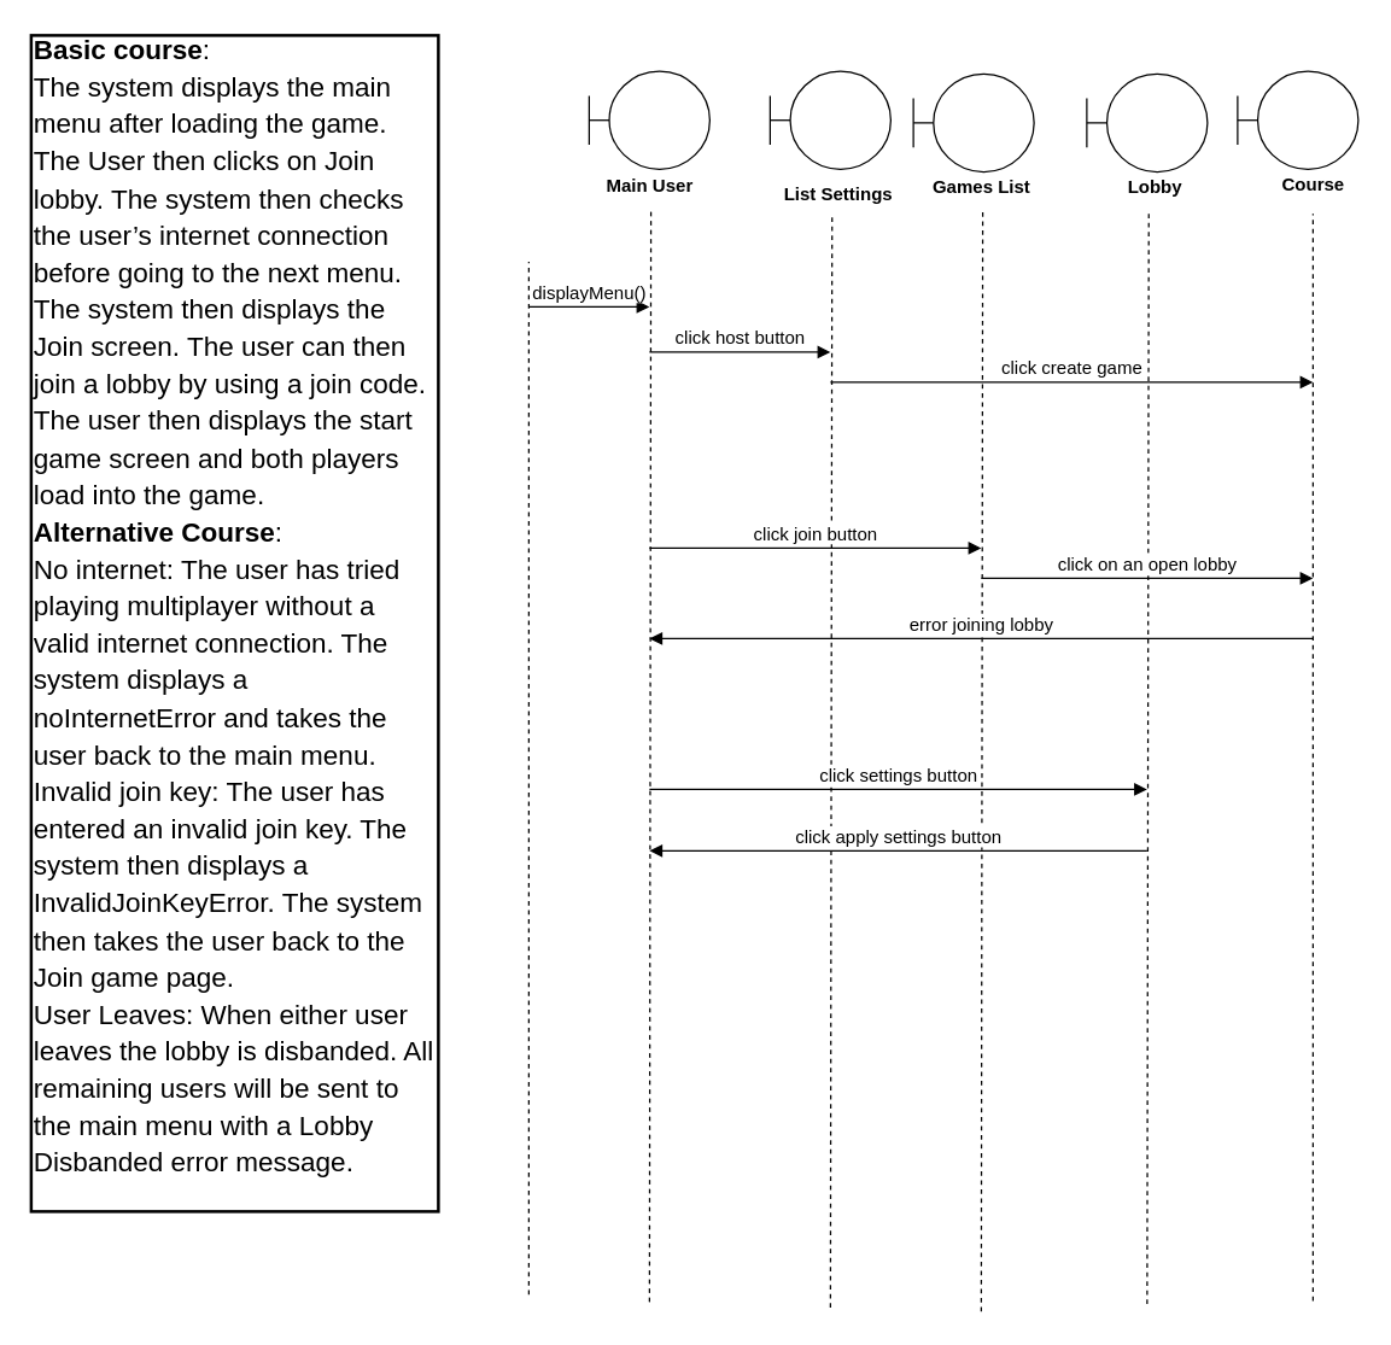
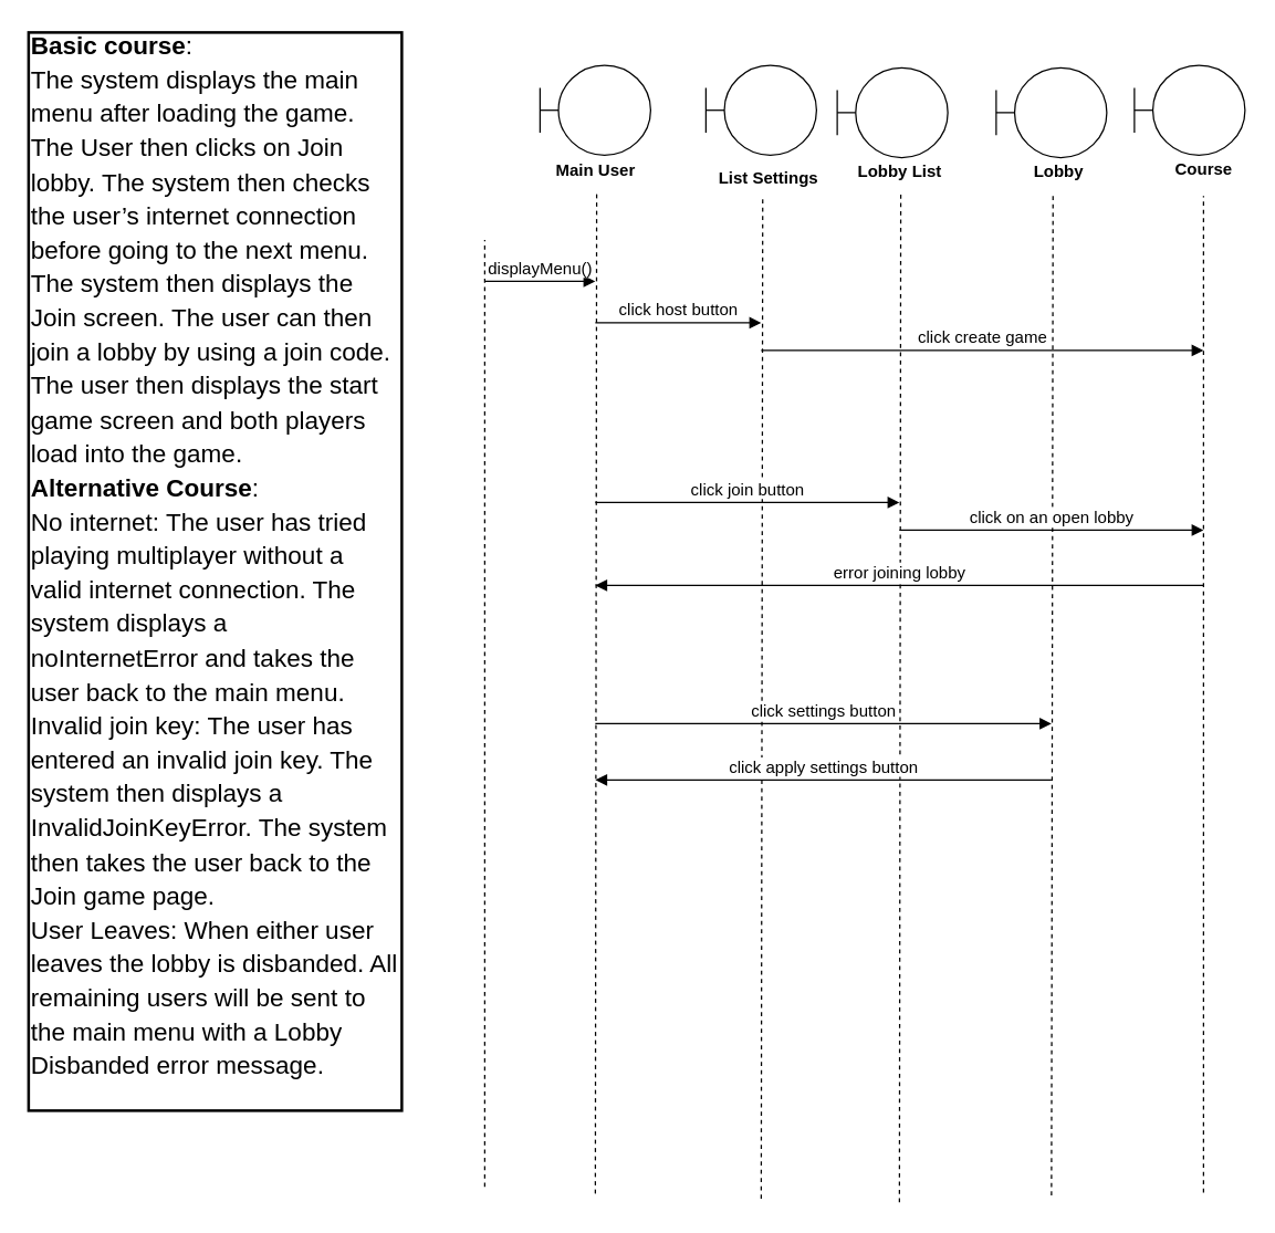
  <mxCell id="0" />
  <mxCell id="1" parent="0" />
  <mxCell id="2" value="Main User" style="text;html=1;align=center;verticalAlign=middle;resizable=0;points=[];autosize=1;strokeColor=none;fillColor=none;fontStyle=1" parent="1" vertex="1"><mxGeometry x="385" y="105" width="90" height="30" as="geometry" /></mxCell>
  <mxCell id="3" value="&lt;p style=&quot;line-height: 1.4; font-size: 20px;&quot;&gt;&lt;/p&gt;&lt;div style=&quot;font-size: 20px;&quot; align=&quot;left&quot;&gt;&lt;font style=&quot;font-size: 18px;&quot;&gt;&lt;b&gt;Basic course&lt;/b&gt;:&lt;/font&gt;&lt;/div&gt;&lt;div style=&quot;font-size: 20px;&quot; align=&quot;left&quot;&gt;&lt;font style=&quot;font-size: 20px;&quot;&gt;&lt;font style=&quot;font-size: 18px;&quot;&gt;The system displays the main menu after loading the game. The User then clicks on Join lobby. The system then checks the user’s internet connection before going to the next menu. The system then displays the Join screen. The user can then join a lobby by using a join code. The user then displays the start game screen and both players load into the game.&lt;/font&gt;&lt;br&gt;&lt;font style=&quot;font-size: 18px;&quot;&gt;&lt;b&gt;Alternative Course&lt;/b&gt;:&lt;/font&gt;&lt;br&gt;&lt;font style=&quot;font-size: 18px;&quot;&gt;No internet: The user has tried playing multiplayer without a valid internet connection. The system displays a noInternetError and takes the user back to the main menu. &lt;br&gt;Invalid join key: The user has entered an invalid join key. The system then displays a InvalidJoinKeyError. The system then takes the user back to the Join game page.&lt;br&gt;User Leaves: When either user leaves the lobby is disbanded. All remaining users will be sent to the main menu with a Lobby Disbanded error message.&lt;/font&gt;&lt;br&gt;&lt;br&gt;&lt;/font&gt;&lt;/div&gt;&lt;p style=&quot;font-size: 20px;&quot;&gt;&lt;/p&gt;" style="rounded=0;whiteSpace=wrap;html=1;strokeWidth=2;fillColor=default;align=left;" parent="1" vertex="1"><mxGeometry x="20" y="20" width="270" height="780" as="geometry" /></mxCell>
  <mxCell id="4" value="" style="endArrow=none;dashed=1;html=1;rounded=0;" parent="1" edge="1"><mxGeometry width="50" height="50" relative="1" as="geometry"><mxPoint x="350" y="855" as="sourcePoint" /><mxPoint x="350" y="170" as="targetPoint" /></mxGeometry></mxCell>
  <mxCell id="5" value="" style="endArrow=none;dashed=1;html=1;rounded=0;entryX=0.511;entryY=1;entryDx=0;entryDy=0;entryPerimeter=0;" parent="1" target="2" edge="1"><mxGeometry width="50" height="50" relative="1" as="geometry"><mxPoint x="430" y="860" as="sourcePoint" /><mxPoint x="424.5" y="200" as="targetPoint" /></mxGeometry></mxCell>
  <mxCell id="6" value="" style="shape=umlBoundary;whiteSpace=wrap;html=1;" parent="1" vertex="1"><mxGeometry x="390" y="43.76" width="80" height="65" as="geometry" /></mxCell>
  <mxCell id="7" value="" style="endArrow=none;dashed=1;html=1;rounded=0;entryX=0.511;entryY=1;entryDx=0;entryDy=0;entryPerimeter=0;" parent="1" edge="1"><mxGeometry width="50" height="50" relative="1" as="geometry"><mxPoint x="550" y="863.76" as="sourcePoint" /><mxPoint x="551.1" y="138.76" as="targetPoint" /></mxGeometry></mxCell>
  <mxCell id="8" value="" style="shape=umlBoundary;whiteSpace=wrap;html=1;" parent="1" vertex="1"><mxGeometry x="510" y="43.76" width="80" height="65" as="geometry" /></mxCell>
- <mxCell id="9" value="Games List" style="text;html=1;align=center;verticalAlign=middle;resizable=0;points=[];autosize=1;strokeColor=none;fillColor=none;fontStyle=1" parent="1" vertex="1"><mxGeometry x="605" y="105.5" width="90" height="30" as="geometry" /></mxCell>
+ <mxCell id="9" value="Lobby List" style="text;html=1;align=center;verticalAlign=middle;resizable=0;points=[];autosize=1;strokeColor=none;fillColor=none;fontStyle=1" parent="1" vertex="1"><mxGeometry x="605" y="105.5" width="90" height="30" as="geometry" /></mxCell>
  <mxCell id="10" value="" style="endArrow=none;dashed=1;html=1;rounded=0;entryX=0.511;entryY=1;entryDx=0;entryDy=0;entryPerimeter=0;" parent="1" target="9" edge="1"><mxGeometry width="50" height="50" relative="1" as="geometry"><mxPoint x="650" y="866.26" as="sourcePoint" /><mxPoint x="644.5" y="206.26" as="targetPoint" /></mxGeometry></mxCell>
  <mxCell id="11" value="" style="shape=umlBoundary;whiteSpace=wrap;html=1;" parent="1" vertex="1"><mxGeometry x="605" y="45.5" width="80" height="65" as="geometry" /></mxCell>
  <mxCell id="12" value="&lt;font style=&quot;font-size: 12px;&quot;&gt;click host button&lt;/font&gt;" style="html=1;verticalAlign=bottom;endArrow=block;rounded=0;" parent="1" edge="1"><mxGeometry width="80" relative="1" as="geometry"><mxPoint x="430" y="230" as="sourcePoint" /><mxPoint x="550" y="230" as="targetPoint" /></mxGeometry></mxCell>
  <mxCell id="13" value="" style="endArrow=none;dashed=1;html=1;rounded=0;entryX=0.511;entryY=1;entryDx=0;entryDy=0;entryPerimeter=0;" edge="1" parent="1"><mxGeometry width="50" height="50" relative="1" as="geometry"><mxPoint x="760" y="861.26" as="sourcePoint" /><mxPoint x="761.1" y="136.26" as="targetPoint" /></mxGeometry></mxCell>
  <mxCell id="14" value="" style="shape=umlBoundary;whiteSpace=wrap;html=1;" vertex="1" parent="1"><mxGeometry x="720" y="45.5" width="80" height="65" as="geometry" /></mxCell>
  <mxCell id="15" value="Course" style="text;html=1;align=center;verticalAlign=middle;resizable=0;points=[];autosize=1;strokeColor=none;fillColor=none;fontStyle=1" vertex="1" parent="1"><mxGeometry x="840" y="103.76" width="60" height="30" as="geometry" /></mxCell>
  <mxCell id="16" value="" style="endArrow=none;dashed=1;html=1;rounded=0;" edge="1" parent="1"><mxGeometry width="50" height="50" relative="1" as="geometry"><mxPoint x="870" y="859.26" as="sourcePoint" /><mxPoint x="870" y="138.26" as="targetPoint" /></mxGeometry></mxCell>
  <mxCell id="17" value="" style="shape=umlBoundary;whiteSpace=wrap;html=1;" vertex="1" parent="1"><mxGeometry x="820" y="43.76" width="80" height="65" as="geometry" /></mxCell>
  <mxCell id="18" value="Lobby" style="text;html=1;align=center;verticalAlign=middle;resizable=0;points=[];autosize=1;strokeColor=none;fillColor=none;fontStyle=1" vertex="1" parent="1"><mxGeometry x="730" y="105.5" width="70" height="30" as="geometry" /></mxCell>
  <mxCell id="19" value="List Settings" style="text;html=1;align=center;verticalAlign=middle;resizable=0;points=[];autosize=1;strokeColor=none;fillColor=none;fontStyle=1" vertex="1" parent="1"><mxGeometry x="500" y="110.5" width="110" height="30" as="geometry" /></mxCell>
  <mxCell id="20" value="&lt;font style=&quot;font-size: 12px;&quot;&gt;click join button&lt;/font&gt;" style="html=1;verticalAlign=bottom;endArrow=block;rounded=0;" edge="1" parent="1"><mxGeometry width="80" relative="1" as="geometry"><mxPoint x="430" y="360" as="sourcePoint" /><mxPoint x="650" y="360" as="targetPoint" /></mxGeometry></mxCell>
  <mxCell id="21" value="&lt;font style=&quot;font-size: 12px;&quot;&gt;click settings button&lt;/font&gt;" style="html=1;verticalAlign=bottom;endArrow=block;rounded=0;" edge="1" parent="1"><mxGeometry width="80" relative="1" as="geometry"><mxPoint x="430" y="520" as="sourcePoint" /><mxPoint x="760" y="520" as="targetPoint" /></mxGeometry></mxCell>
  <mxCell id="22" value="&lt;font style=&quot;font-size: 12px;&quot;&gt;click apply settings button&lt;/font&gt;" style="html=1;verticalAlign=bottom;endArrow=block;rounded=0;" edge="1" parent="1"><mxGeometry width="80" relative="1" as="geometry"><mxPoint x="760" y="560.71" as="sourcePoint" /><mxPoint x="430" y="560.71" as="targetPoint" /></mxGeometry></mxCell>
  <mxCell id="23" value="&lt;font style=&quot;font-size: 12px;&quot;&gt;click on an open lobby&lt;/font&gt;" style="html=1;verticalAlign=bottom;endArrow=block;rounded=0;" edge="1" parent="1"><mxGeometry width="80" relative="1" as="geometry"><mxPoint x="650" y="380" as="sourcePoint" /><mxPoint x="870" y="380" as="targetPoint" /></mxGeometry></mxCell>
  <mxCell id="24" value="&lt;font style=&quot;font-size: 12px;&quot;&gt;displayMenu()&lt;/font&gt;" style="html=1;verticalAlign=bottom;endArrow=block;rounded=0;" edge="1" parent="1"><mxGeometry width="80" relative="1" as="geometry"><mxPoint x="350" y="200" as="sourcePoint" /><mxPoint x="430" y="200" as="targetPoint" /></mxGeometry></mxCell>
  <mxCell id="25" value="&lt;font style=&quot;font-size: 12px;&quot;&gt;error joining lobby&lt;/font&gt;" style="html=1;verticalAlign=bottom;endArrow=block;rounded=0;" edge="1" parent="1"><mxGeometry width="80" relative="1" as="geometry"><mxPoint x="870" y="420" as="sourcePoint" /><mxPoint x="430" y="420" as="targetPoint" /></mxGeometry></mxCell>
  <mxCell id="26" value="&lt;font style=&quot;font-size: 12px;&quot;&gt;click create game&lt;/font&gt;" style="html=1;verticalAlign=bottom;endArrow=block;rounded=0;" edge="1" parent="1"><mxGeometry width="80" relative="1" as="geometry"><mxPoint x="550" y="250" as="sourcePoint" /><mxPoint x="870" y="250" as="targetPoint" /></mxGeometry></mxCell>
